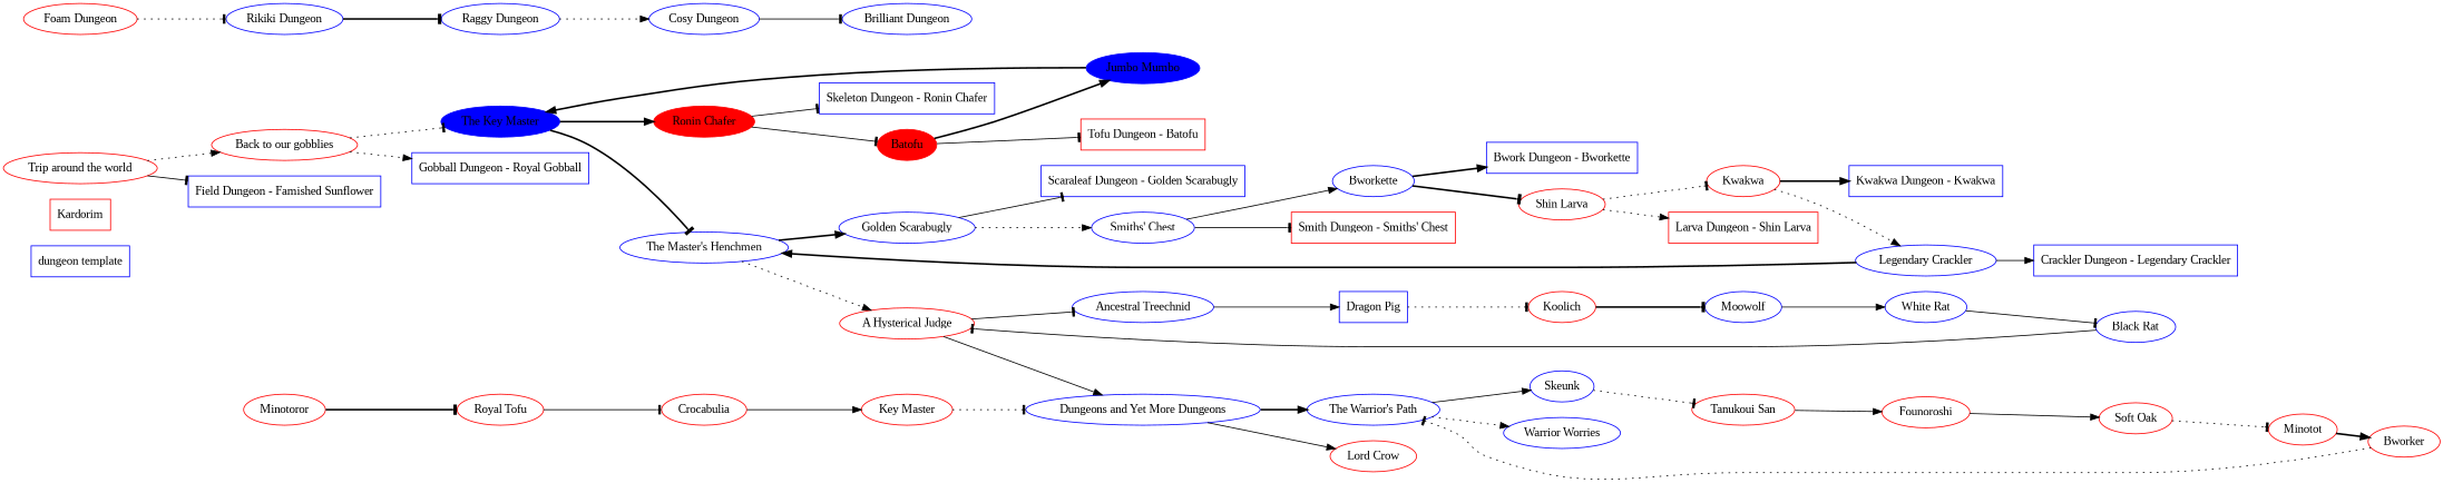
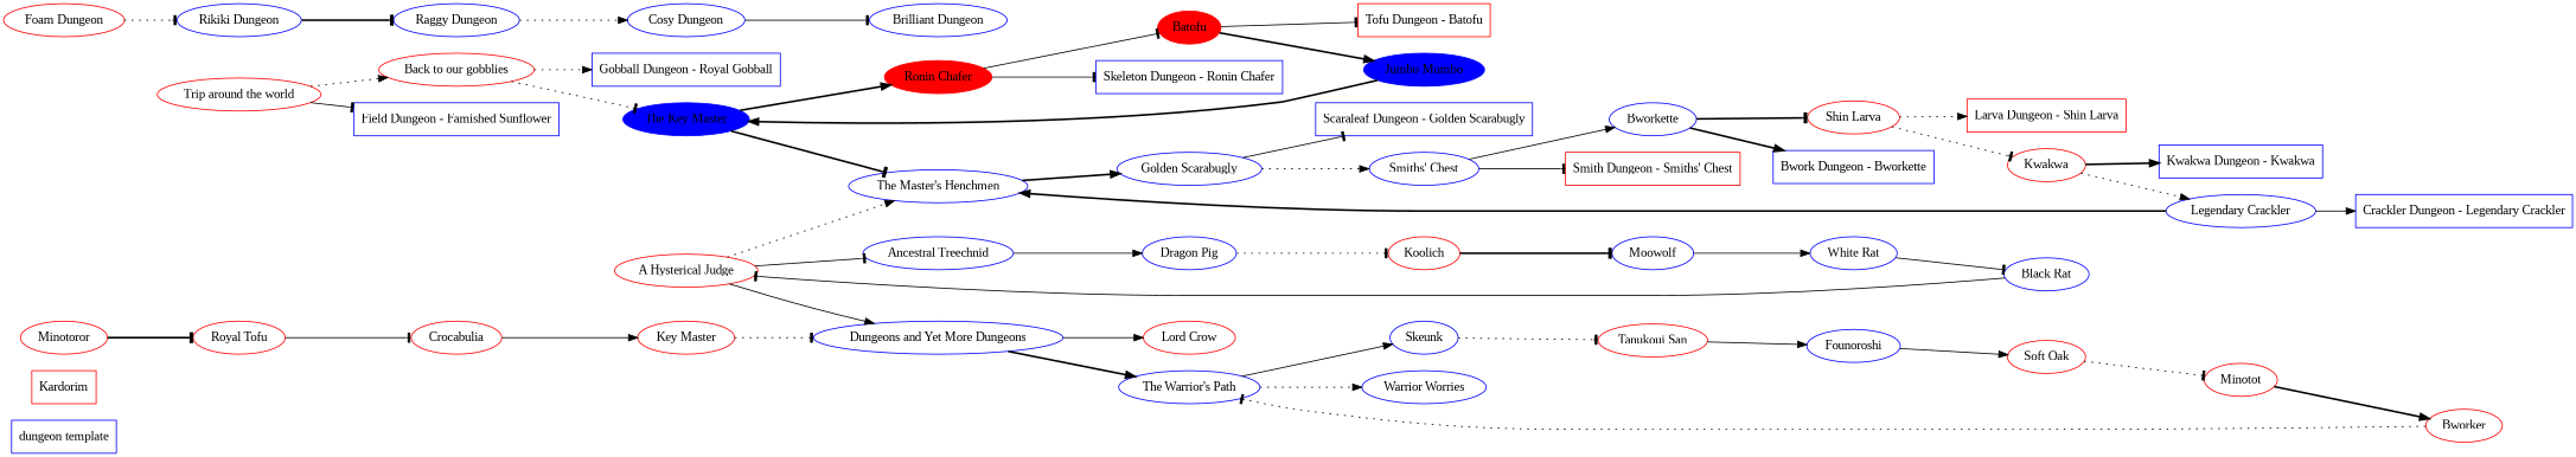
  digraph {
    fontname="Liberation Serif"
    rankdir=LR
    node [color=blue fontname="Liberation Serif"]
    edge [arrowhead=normal fontname="Liberation Serif" style=solid]
    n1 [label="dungeon template" shape=box]
    n2 [color=red label=Kardorim shape=box]
    n3 [label="Field Dungeon - Famished Sunflower" shape=box]
    n4 [label="Gobball Dungeon - Royal Gobball" shape=box]
    n5 [label="Skeleton Dungeon - Ronin Chafer" shape=box]
    n6 [color=red label="Tofu Dungeon - Batofu" shape=box]
    n7 [label="Scaraleaf Dungeon - Golden Scarabugly" shape=box]
    n8 [color=red label="Smith Dungeon - Smiths' Chest" shape=box]
    n9 [label="Bwork Dungeon - Bworkette" shape=box]
    n10 [color=red label="Larva Dungeon - Shin Larva" shape=box]
    n11 [label="Kwakwa Dungeon - Kwakwa" shape=box]
    n12 [label="Crackler Dungeon - Legendary Crackler" shape=box]
    n13 [color=red label="Trip around the world"]
    n14 [color=red label="Back to our gobblies"]
    n15 [label="The Key Master" style=filled]
    n16 [color=red label="Ronin Chafer" style=filled]
    n17 [color=red label=Batofu style=filled]
    n18 [label="Jumbo Mumbo" style=filled]
    n19 [label="The Master's Henchmen"]
    n20 [label="Golden Scarabugly"]
    n21 [label="Smiths' Chest"]
    n22 [label=Bworkette]
    n23 [color=red label="Shin Larva"]
    n24 [color=red label=Kwakwa]
    n25 [label="Legendary Crackler"]
    n26 [color=red label="A Hysterical Judge"]
    n27 [label="Ancestral Treechnid"]
-   n28 [label="Dragon Pig" shape=box]
+   n28 [label="Dragon Pig"]
    n29 [color=red label=Koolich]
    n30 [label=Moowolf]
    n31 [label="White Rat"]
    n32 [label="Black Rat"]
    n33 [label="Dungeons and Yet More Dungeons"]
    n34 [color=red label="Lord Crow"]
    n35 [color=red label=Minotoror]
    n36 [color=red label="Royal Tofu"]
    n37 [color=red label=Crocabulia]
    n38 [color=red label="Key Master"]
    n39 [label="The Warrior's Path"]
    n40 [label=Skeunk]
    n41 [color=red label="Tanukoui San"]
-   n42 [color=red label=Founoroshi]
+   n42 [label=Founoroshi]
    n43 [color=red label="Soft Oak"]
    n44 [color=red label=Minotot]
    n45 [color=red label=Bworker]
    n46 [color=red label="Foam Dungeon"]
    n47 [label="Rikiki Dungeon"]
    n48 [label="Raggy Dungeon"]
    n49 [label="Cosy Dungeon"]
    n50 [label="Brilliant Dungeon"]
    n51 [label="Warrior Worries"]
    subgraph sub_1 {
      n1
      n2
      n3
      n4
      n5
      n6
      n7
      n8
      n9
      n10
      n11
      n12
    }
    subgraph sub_2 {
      n3
      n4
      n13
      n14
    }
    subgraph sub_3 {
      color=lightgrey
      label="process #1"
      style=filled
      n5
      n6
      n14
      n15
      n16
      n17
      n18
    }
    subgraph sub_4 {
      n7
      n8
      n9
      n10
      n11
      n12
      n15
      n19
      n20
      n21
      n22
      n23
      n24
      n25
    }
    subgraph sub_5 {
      n19
      n26
      n27
      n28
      n29
      n30
      n31
      n32
    }
    subgraph sub_6 {
      n26
      n33
      n34
      n35
      n36
      n37
      n38
    }
    subgraph sub_7 {
      n33
      n39
      n40
      n41
      n42
      n43
      n44
      n45
    }
    subgraph sub_8 {
      n46
      n47
      n48
      n49
      n50
    }
    subgraph sub_9 {
      n39
      n51
    }
    n13 -> n3 [arrowhead=tee]
    n13 -> n14 [style=dotted]
    n14 -> n4 [style=dotted]
    n14 -> n15 [arrowhead=tee style=dotted]
    n15 -> n16 [style=bold]
    n15 -> n19 [arrowhead=tee style=bold]
    n16 -> n5 [arrowhead=tee]
    n16 -> n17 [arrowhead=tee]
    n17 -> n6 [arrowhead=tee]
    n17 -> n18 [style=bold]
    n18 -> n15 [style=bold]
    n19 -> n20 [style=bold]
-   n19 -> n26 [style=dotted]
+   n26 -> n19 [style=dotted]
    n20 -> n7 [arrowhead=tee]
    n20 -> n21 [style=dotted]
    n21 -> n8 [arrowhead=tee]
    n21 -> n22
    n22 -> n9 [style=bold]
    n22 -> n23 [arrowhead=tee style=bold]
    n23 -> n10 [style=dotted]
    n23 -> n24 [arrowhead=tee style=dotted]
    n24 -> n11 [style=bold]
    n24 -> n25 [style=dotted]
    n25 -> n12
    n25 -> n19 [style=bold]
    n26 -> n27 [arrowhead=tee]
    n26 -> n33
    n27 -> n28
    n28 -> n29 [arrowhead=tee style=dotted]
    n29 -> n30 [arrowhead=tee style=bold]
    n30 -> n31
    n31 -> n32 [arrowhead=tee]
    n32 -> n26 [arrowhead=tee]
    n33 -> n34
    n33 -> n39 [style=bold]
    n35 -> n36 [arrowhead=tee style=bold]
    n36 -> n37 [arrowhead=tee]
    n37 -> n38
    n38 -> n33 [arrowhead=tee style=dotted]
    n39 -> n40
    n39 -> n51 [style=dotted]
    n40 -> n41 [arrowhead=tee style=dotted]
    n41 -> n42
    n42 -> n43
    n43 -> n44 [arrowhead=tee style=dotted]
    n44 -> n45 [style=bold]
    n45 -> n39 [arrowhead=tee style=dotted]
    n46 -> n47 [arrowhead=tee style=dotted]
    n47 -> n48 [arrowhead=tee style=bold]
    n48 -> n49 [style=dotted]
    n49 -> n50 [arrowhead=tee]
  }
